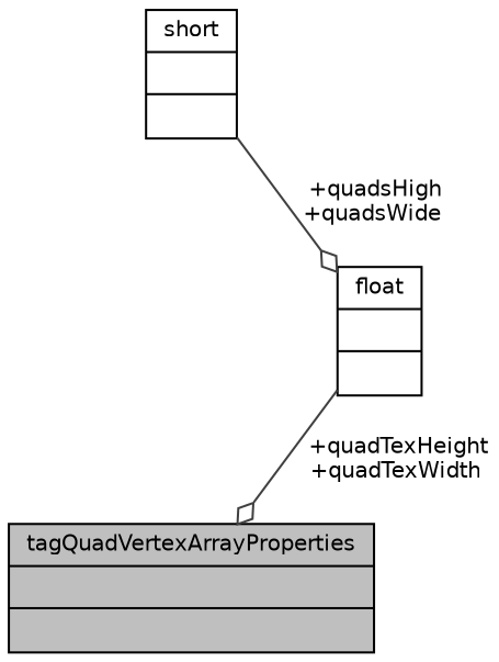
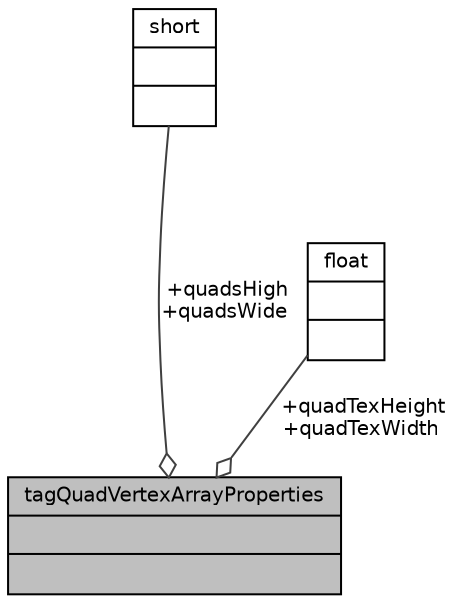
  digraph {
    node [color=black fillcolor=white fontname=Helvetica fontsize=10 shape=record style=filled]
    edge [arrowhead=odiamond color=grey25 fontname=Helvetica fontsize=10 labelfontname=Helvetica labelfontsize=10 style=solid]
    n1 [fillcolor=grey75 fontcolor=black height=0.2 label="{tagQuadVertexArrayProperties\n||}" width=0.4]
    n2 [height=0.2 label="{short\n||}" width=0.4]
    n3 [height=0.2 label="{float\n||}" width=0.4]
-   n2 -> n3 [label=" +quadsHigh\n+quadsWide"]
+   n2 -> n1 [label=" +quadsHigh\n+quadsWide"]
    n3 -> n1 [label=" +quadTexHeight\n+quadTexWidth"]
  }
